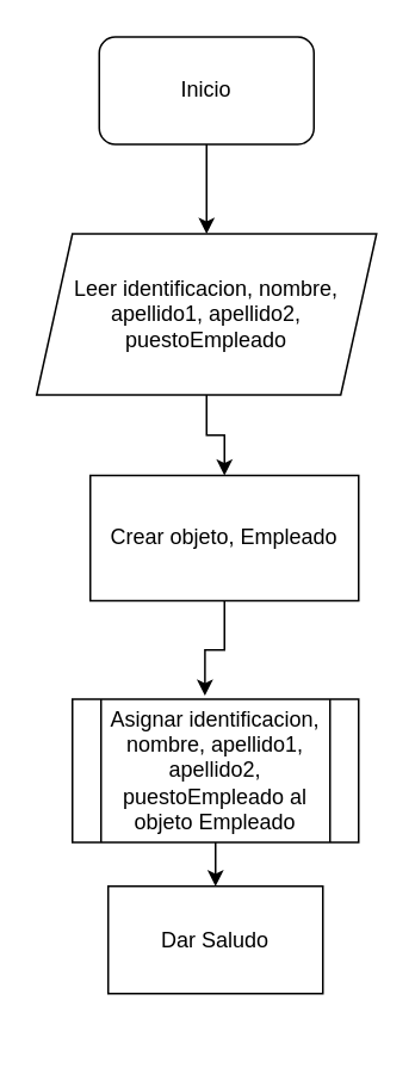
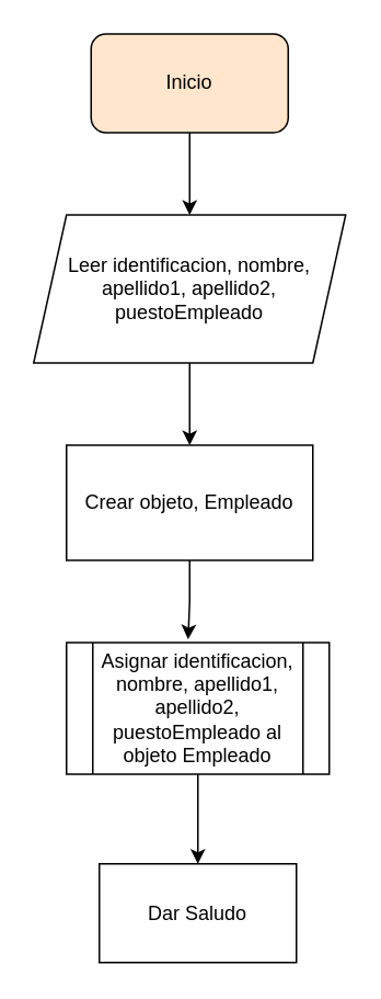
  <mxCell id="0" />
  <mxCell id="1" parent="0" />
  <mxCell id="2" style="edgeStyle=orthogonalEdgeStyle;rounded=0;orthogonalLoop=1;jettySize=auto;html=1;entryX=0.5;entryY=0;entryDx=0;entryDy=0;" edge="1" parent="1" source="3" target="5"><mxGeometry relative="1" as="geometry" /></mxCell>
- <mxCell id="3" value="Inicio" style="rounded=1;whiteSpace=wrap;html=1;" vertex="1" parent="1"><mxGeometry x="55" y="20" width="120" height="60" as="geometry" /></mxCell>
+ <mxCell id="3" value="Inicio" style="rounded=1;whiteSpace=wrap;html=1;fillColor=#ffe6cc;" vertex="1" parent="1"><mxGeometry x="55" y="20" width="120" height="60" as="geometry" /></mxCell>
  <mxCell id="4" style="edgeStyle=orthogonalEdgeStyle;rounded=0;orthogonalLoop=1;jettySize=auto;html=1;entryX=0.5;entryY=0;entryDx=0;entryDy=0;" edge="1" parent="1" source="5" target="7"><mxGeometry relative="1" as="geometry" /></mxCell>
  <mxCell id="5" value="Leer identificacion, nombre, apellido1, apellido2, puestoEmpleado" style="shape=parallelogram;perimeter=parallelogramPerimeter;whiteSpace=wrap;html=1;fixedSize=1;" vertex="1" parent="1"><mxGeometry x="20" y="130" width="190" height="90" as="geometry" /></mxCell>
  <mxCell id="6" style="edgeStyle=orthogonalEdgeStyle;rounded=0;orthogonalLoop=1;jettySize=auto;html=1;entryX=0.463;entryY=-0.025;entryDx=0;entryDy=0;entryPerimeter=0;" edge="1" parent="1" source="7" target="9"><mxGeometry relative="1" as="geometry" /></mxCell>
- <mxCell id="7" value="Crear objeto, Empleado" style="rounded=0;whiteSpace=wrap;html=1;" vertex="1" parent="1"><mxGeometry x="50" y="265" width="150" height="70" as="geometry" /></mxCell>
+ <mxCell id="7" value="Crear objeto, Empleado" style="rounded=0;whiteSpace=wrap;html=1;" vertex="1" parent="1"><mxGeometry x="40" y="270" width="150" height="70" as="geometry" /></mxCell>
  <mxCell id="8" style="edgeStyle=orthogonalEdgeStyle;rounded=0;orthogonalLoop=1;jettySize=auto;html=1;entryX=0.5;entryY=0;entryDx=0;entryDy=0;" edge="1" parent="1" source="9" target="10"><mxGeometry relative="1" as="geometry" /></mxCell>
  <mxCell id="9" value="Asignar identificacion, nombre, apellido1, apellido2, puestoEmpleado al objeto Empleado" style="shape=process;whiteSpace=wrap;html=1;backgroundOutline=1;" vertex="1" parent="1"><mxGeometry x="40" y="390" width="160" height="80" as="geometry" /></mxCell>
- <mxCell id="10" value="Dar Saludo" style="rounded=0;whiteSpace=wrap;html=1;" vertex="1" parent="1"><mxGeometry x="60" y="494.5" width="120" height="60" as="geometry" /></mxCell>
+ <mxCell id="10" value="Dar Saludo" style="rounded=0;whiteSpace=wrap;html=1;" vertex="1" parent="1"><mxGeometry x="60" y="524.5" width="120" height="60" as="geometry" /></mxCell>
